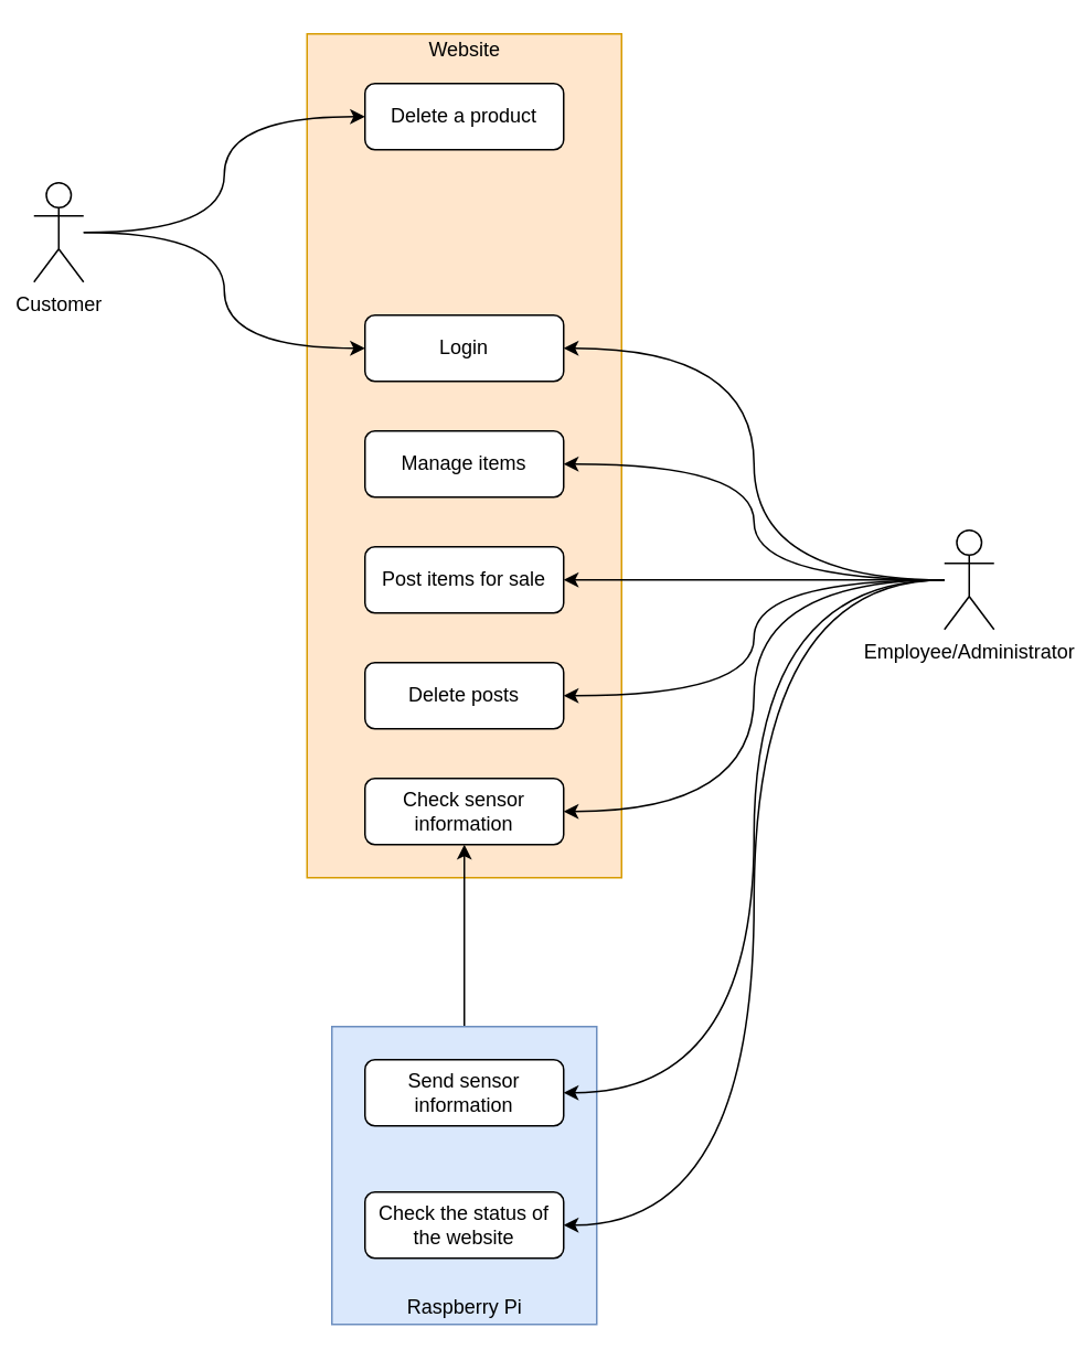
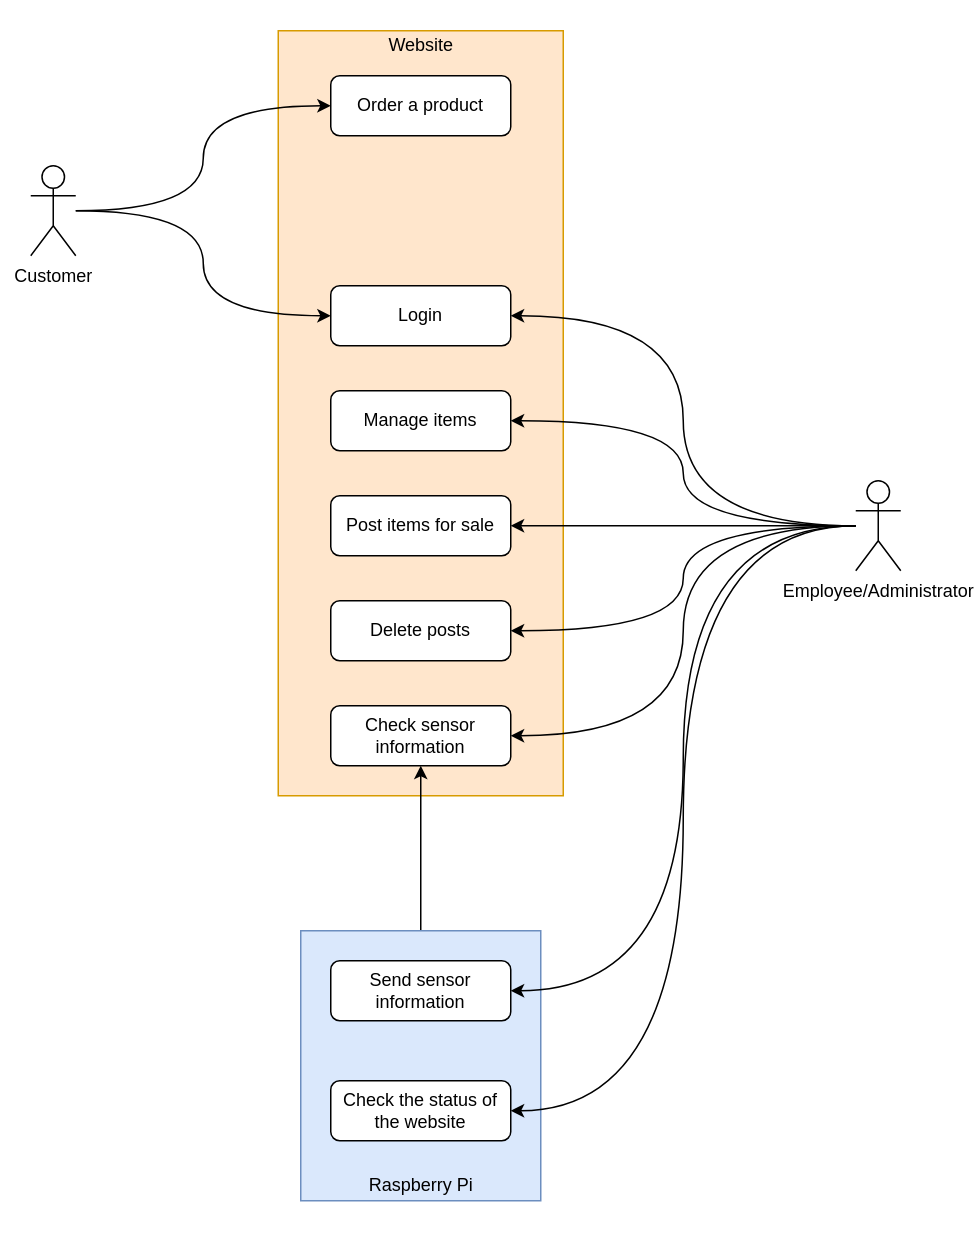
  <mxCell id="0" />
  <mxCell id="1" parent="0" />
  <mxCell id="2" value="" style="rounded=0;whiteSpace=wrap;html=1;fillColor=#ffe6cc;strokeColor=#d79b00;" vertex="1" parent="1"><mxGeometry x="185" y="20" width="190" height="510" as="geometry" /></mxCell>
  <mxCell id="3" style="edgeStyle=orthogonalEdgeStyle;curved=1;orthogonalLoop=1;jettySize=auto;html=1;entryX=1;entryY=0.5;entryDx=0;entryDy=0;" edge="1" parent="1" source="8" target="13"><mxGeometry relative="1" as="geometry" /></mxCell>
  <mxCell id="4" style="edgeStyle=orthogonalEdgeStyle;curved=1;orthogonalLoop=1;jettySize=auto;html=1;entryX=1;entryY=0.5;entryDx=0;entryDy=0;" edge="1" parent="1" source="8" target="14"><mxGeometry relative="1" as="geometry" /></mxCell>
  <mxCell id="5" style="edgeStyle=orthogonalEdgeStyle;curved=1;orthogonalLoop=1;jettySize=auto;html=1;" edge="1" parent="1" source="8" target="16"><mxGeometry relative="1" as="geometry" /></mxCell>
  <mxCell id="6" style="edgeStyle=orthogonalEdgeStyle;curved=1;orthogonalLoop=1;jettySize=auto;html=1;entryX=1;entryY=0.5;entryDx=0;entryDy=0;" edge="1" parent="1" source="8" target="18"><mxGeometry relative="1" as="geometry" /></mxCell>
  <mxCell id="7" style="edgeStyle=orthogonalEdgeStyle;curved=1;orthogonalLoop=1;jettySize=auto;html=1;entryX=1;entryY=0.5;entryDx=0;entryDy=0;" edge="1" parent="1" source="8" target="15"><mxGeometry relative="1" as="geometry" /></mxCell>
  <mxCell id="8" value="Employee/Administrator" style="shape=umlActor;verticalLabelPosition=bottom;labelBackgroundColor=#ffffff;verticalAlign=top;html=1;outlineConnect=0;" vertex="1" parent="1"><mxGeometry x="570" y="320" width="30" height="60" as="geometry" /></mxCell>
  <mxCell id="9" style="edgeStyle=orthogonalEdgeStyle;orthogonalLoop=1;jettySize=auto;html=1;entryX=0;entryY=0.5;entryDx=0;entryDy=0;curved=1;" edge="1" parent="1" source="11" target="12"><mxGeometry relative="1" as="geometry" /></mxCell>
  <mxCell id="10" style="edgeStyle=orthogonalEdgeStyle;orthogonalLoop=1;jettySize=auto;html=1;entryX=0;entryY=0.5;entryDx=0;entryDy=0;curved=1;" edge="1" parent="1" source="11" target="13"><mxGeometry relative="1" as="geometry" /></mxCell>
  <mxCell id="11" value="Customer" style="shape=umlActor;verticalLabelPosition=bottom;labelBackgroundColor=#ffffff;verticalAlign=top;html=1;outlineConnect=0;" vertex="1" parent="1"><mxGeometry x="20" y="110" width="30" height="60" as="geometry" /></mxCell>
- <mxCell id="12" value="Delete a product" style="rounded=1;whiteSpace=wrap;html=1;" vertex="1" parent="1"><mxGeometry x="220" y="50" width="120" height="40" as="geometry" /></mxCell>
+ <mxCell id="12" value="Order a product" style="rounded=1;whiteSpace=wrap;html=1;" vertex="1" parent="1"><mxGeometry x="220" y="50" width="120" height="40" as="geometry" /></mxCell>
  <mxCell id="13" value="Login" style="rounded=1;whiteSpace=wrap;html=1;" vertex="1" parent="1"><mxGeometry x="220" y="190" width="120" height="40" as="geometry" /></mxCell>
  <mxCell id="14" value="Manage items" style="rounded=1;whiteSpace=wrap;html=1;" vertex="1" parent="1"><mxGeometry x="220" y="260" width="120" height="40" as="geometry" /></mxCell>
  <mxCell id="15" value="Check sensor information" style="rounded=1;whiteSpace=wrap;html=1;" vertex="1" parent="1"><mxGeometry x="220" y="470" width="120" height="40" as="geometry" /></mxCell>
  <mxCell id="16" value="Post items for sale" style="rounded=1;whiteSpace=wrap;html=1;" vertex="1" parent="1"><mxGeometry x="220" y="330" width="120" height="40" as="geometry" /></mxCell>
  <mxCell id="17" value="Website" style="text;html=1;align=center;verticalAlign=middle;resizable=0;points=[];autosize=1;" vertex="1" parent="1"><mxGeometry x="250" y="20" width="60" height="20" as="geometry" /></mxCell>
  <mxCell id="18" value="Delete posts" style="rounded=1;whiteSpace=wrap;html=1;" vertex="1" parent="1"><mxGeometry x="220" y="400" width="120" height="40" as="geometry" /></mxCell>
  <mxCell id="19" style="edgeStyle=orthogonalEdgeStyle;curved=1;orthogonalLoop=1;jettySize=auto;html=1;entryX=0.5;entryY=1;entryDx=0;entryDy=0;" edge="1" parent="1" source="23" target="15"><mxGeometry relative="1" as="geometry" /></mxCell>
  <mxCell id="20" value="" style="group" vertex="1" connectable="0" parent="1"><mxGeometry x="200" y="620" width="160" height="180" as="geometry" /></mxCell>
  <mxCell id="21" value="" style="rounded=0;whiteSpace=wrap;html=1;fillColor=#dae8fc;strokeColor=#6c8ebf;" vertex="1" parent="20"><mxGeometry width="160" height="180" as="geometry" /></mxCell>
  <mxCell id="22" value="Raspberry Pi" style="text;html=1;align=center;verticalAlign=middle;resizable=0;points=[];autosize=1;" vertex="1" parent="20"><mxGeometry x="35" y="160" width="90" height="20" as="geometry" /></mxCell>
  <mxCell id="23" value="Send sensor information" style="rounded=1;whiteSpace=wrap;html=1;" vertex="1" parent="20"><mxGeometry x="20" y="20" width="120" height="40" as="geometry" /></mxCell>
  <mxCell id="24" value="Check the status of the website" style="rounded=1;whiteSpace=wrap;html=1;" vertex="1" parent="20"><mxGeometry x="20" y="100" width="120" height="40" as="geometry" /></mxCell>
  <mxCell id="25" style="edgeStyle=orthogonalEdgeStyle;curved=1;orthogonalLoop=1;jettySize=auto;html=1;entryX=1;entryY=0.5;entryDx=0;entryDy=0;" edge="1" parent="1" source="8" target="24"><mxGeometry relative="1" as="geometry" /></mxCell>
  <mxCell id="26" style="edgeStyle=orthogonalEdgeStyle;curved=1;orthogonalLoop=1;jettySize=auto;html=1;entryX=1;entryY=0.5;entryDx=0;entryDy=0;" edge="1" parent="1" source="8" target="23"><mxGeometry relative="1" as="geometry" /></mxCell>
